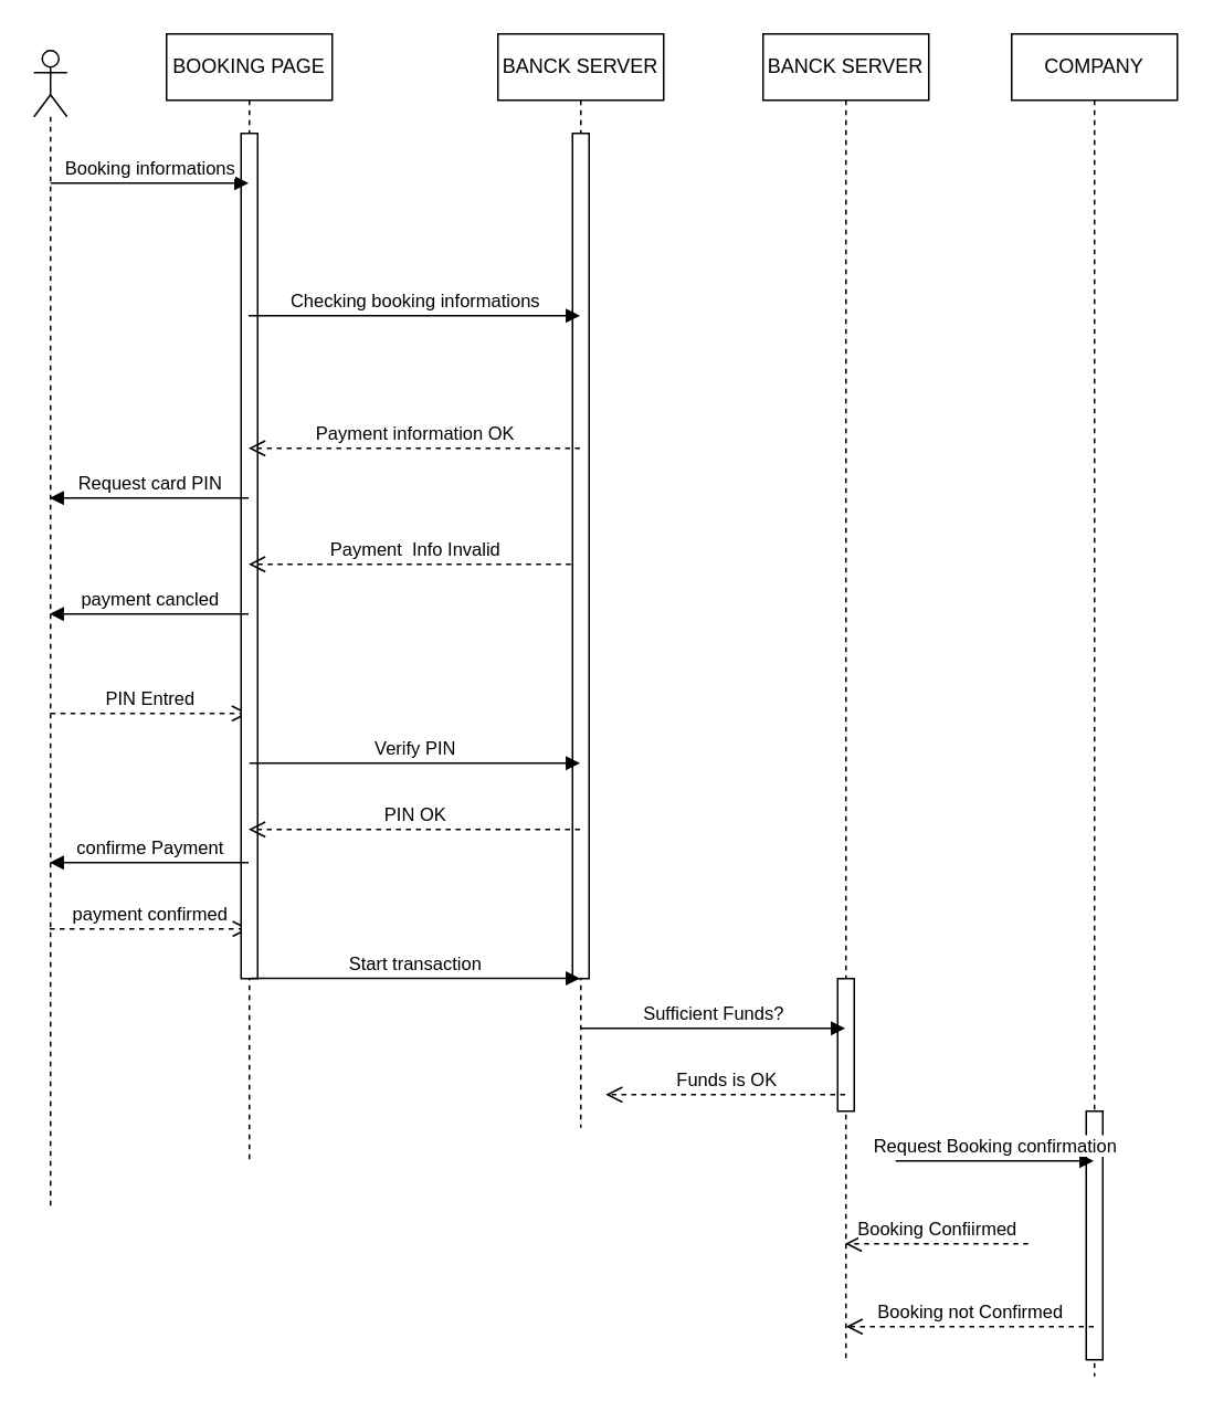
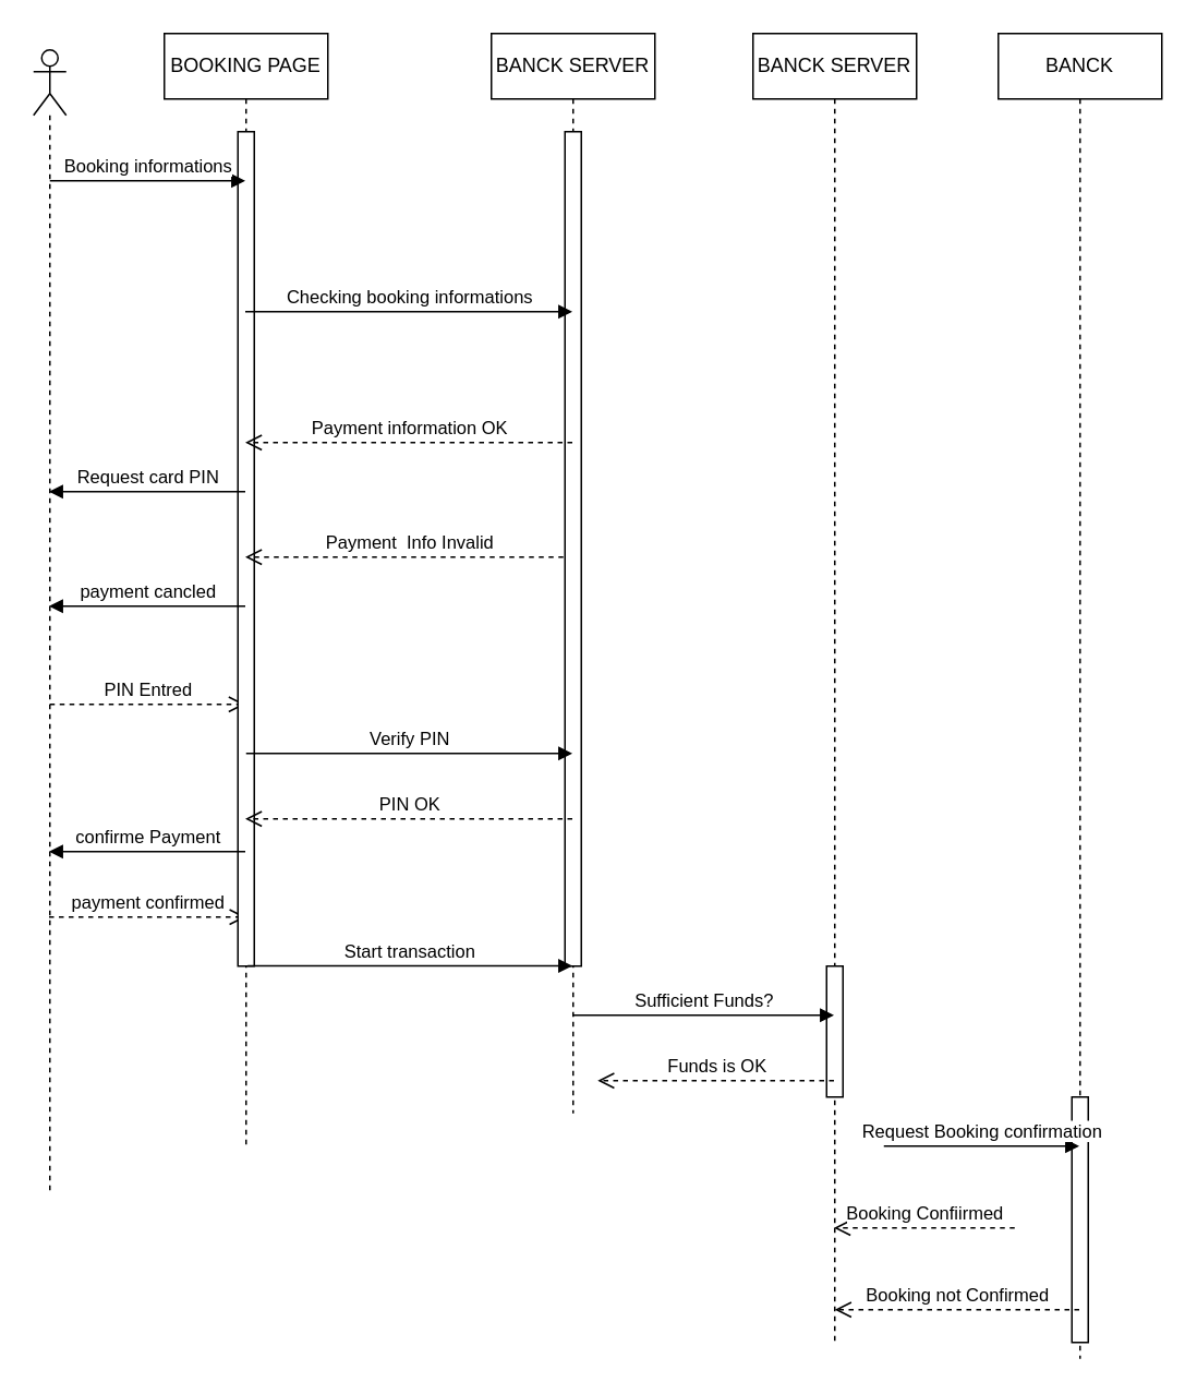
  <mxCell id="0" />
  <mxCell id="1" parent="0" />
  <mxCell id="2" value="BOOKING PAGE" style="shape=umlLifeline;perimeter=lifelinePerimeter;whiteSpace=wrap;html=1;container=1;collapsible=0;recursiveResize=0;outlineConnect=0;" vertex="1" parent="1"><mxGeometry x="100" y="20" width="100" height="680" as="geometry" /></mxCell>
  <mxCell id="3" value="PIN Entred" style="html=1;verticalAlign=bottom;endArrow=open;dashed=1;endSize=8;rounded=0;" edge="1" parent="2" target="2"><mxGeometry relative="1" as="geometry"><mxPoint x="-70" y="410" as="sourcePoint" /><mxPoint x="10" y="410" as="targetPoint" /></mxGeometry></mxCell>
  <mxCell id="4" value="payment confirmed" style="html=1;verticalAlign=bottom;endArrow=open;dashed=1;endSize=8;rounded=0;" edge="1" parent="2" source="6"><mxGeometry relative="1" as="geometry"><mxPoint x="-30" y="540" as="sourcePoint" /><mxPoint x="50" y="540" as="targetPoint" /></mxGeometry></mxCell>
  <mxCell id="5" value="" style="html=1;points=[];perimeter=orthogonalPerimeter;" vertex="1" parent="2"><mxGeometry x="45" y="60" width="10" height="510" as="geometry" /></mxCell>
  <mxCell id="6" value="" style="shape=umlLifeline;participant=umlActor;perimeter=lifelinePerimeter;whiteSpace=wrap;html=1;container=1;collapsible=0;recursiveResize=0;verticalAlign=top;spacingTop=36;outlineConnect=0;" vertex="1" parent="1"><mxGeometry x="20" y="30" width="20" height="700" as="geometry" /></mxCell>
  <mxCell id="7" value="BANCK SERVER" style="shape=umlLifeline;perimeter=lifelinePerimeter;whiteSpace=wrap;html=1;container=1;collapsible=0;recursiveResize=0;outlineConnect=0;" vertex="1" parent="1"><mxGeometry x="300" y="20" width="100" height="660" as="geometry" /></mxCell>
  <mxCell id="8" value="Payment&amp;nbsp; Info Invalid" style="html=1;verticalAlign=bottom;endArrow=open;dashed=1;endSize=8;rounded=0;" edge="1" parent="7" target="2"><mxGeometry relative="1" as="geometry"><mxPoint x="50" y="320" as="sourcePoint" /><mxPoint x="-30" y="320" as="targetPoint" /></mxGeometry></mxCell>
  <mxCell id="9" value="" style="html=1;points=[];perimeter=orthogonalPerimeter;" vertex="1" parent="7"><mxGeometry x="45" y="60" width="10" height="510" as="geometry" /></mxCell>
- <mxCell id="10" value="COMPANY" style="shape=umlLifeline;perimeter=lifelinePerimeter;whiteSpace=wrap;html=1;container=1;collapsible=0;recursiveResize=0;outlineConnect=0;" vertex="1" parent="1"><mxGeometry x="610" y="20" width="100" height="810" as="geometry" /></mxCell>
+ <mxCell id="10" value="BANCK" style="shape=umlLifeline;perimeter=lifelinePerimeter;whiteSpace=wrap;html=1;container=1;collapsible=0;recursiveResize=0;outlineConnect=0;" vertex="1" parent="1"><mxGeometry x="610" y="20" width="100" height="810" as="geometry" /></mxCell>
  <mxCell id="11" value="" style="html=1;points=[];perimeter=orthogonalPerimeter;" vertex="1" parent="10"><mxGeometry x="45" y="650" width="10" height="150" as="geometry" /></mxCell>
  <mxCell id="12" value="Booking informations" style="html=1;verticalAlign=bottom;endArrow=block;rounded=0;" edge="1" parent="1" target="2"><mxGeometry width="80" relative="1" as="geometry"><mxPoint x="30" y="110" as="sourcePoint" /><mxPoint x="110" y="110" as="targetPoint" /></mxGeometry></mxCell>
  <mxCell id="13" value="Checking booking informations" style="html=1;verticalAlign=bottom;endArrow=block;rounded=0;" edge="1" parent="1" source="2" target="7"><mxGeometry width="80" relative="1" as="geometry"><mxPoint x="220" y="210" as="sourcePoint" /><mxPoint x="300" y="210" as="targetPoint" /><Array as="points"><mxPoint x="240" y="190" /></Array></mxGeometry></mxCell>
  <mxCell id="14" value="Payment information OK" style="html=1;verticalAlign=bottom;endArrow=open;dashed=1;endSize=8;rounded=0;" edge="1" parent="1" source="7" target="2"><mxGeometry relative="1" as="geometry"><mxPoint x="290" y="260" as="sourcePoint" /><mxPoint x="220" y="260" as="targetPoint" /><Array as="points"><mxPoint x="240" y="270" /><mxPoint x="170" y="270" /></Array></mxGeometry></mxCell>
  <mxCell id="15" value="BANCK SERVER" style="shape=umlLifeline;perimeter=lifelinePerimeter;whiteSpace=wrap;html=1;container=1;collapsible=0;recursiveResize=0;outlineConnect=0;" vertex="1" parent="1"><mxGeometry x="460" y="20" width="100" height="800" as="geometry" /></mxCell>
  <mxCell id="16" value="Booking Confiirmed" style="html=1;verticalAlign=bottom;endArrow=open;dashed=1;endSize=8;rounded=0;" edge="1" parent="15" target="15"><mxGeometry relative="1" as="geometry"><mxPoint x="160" y="730" as="sourcePoint" /><mxPoint x="80" y="730" as="targetPoint" /></mxGeometry></mxCell>
  <mxCell id="17" value="Booking not Confirmed" style="html=1;verticalAlign=bottom;endArrow=open;dashed=1;endSize=8;rounded=0;" edge="1" parent="15" source="10"><mxGeometry relative="1" as="geometry"><mxPoint x="130" y="780" as="sourcePoint" /><mxPoint x="50" y="780" as="targetPoint" /></mxGeometry></mxCell>
  <mxCell id="18" value="" style="html=1;points=[];perimeter=orthogonalPerimeter;" vertex="1" parent="15"><mxGeometry x="45" y="570" width="10" height="80" as="geometry" /></mxCell>
  <mxCell id="19" value="Request card PIN" style="html=1;verticalAlign=bottom;endArrow=block;rounded=0;" edge="1" parent="1" source="2" target="6"><mxGeometry width="80" relative="1" as="geometry"><mxPoint x="140" y="294.5" as="sourcePoint" /><mxPoint x="60" y="294.5" as="targetPoint" /><Array as="points"><mxPoint x="80" y="300" /></Array></mxGeometry></mxCell>
  <mxCell id="20" value="payment cancled" style="html=1;verticalAlign=bottom;endArrow=block;rounded=0;" edge="1" parent="1" source="2" target="6"><mxGeometry width="80" relative="1" as="geometry"><mxPoint x="140" y="370" as="sourcePoint" /><mxPoint x="60" y="370" as="targetPoint" /><Array as="points"><mxPoint x="100" y="370" /></Array></mxGeometry></mxCell>
  <mxCell id="21" value="Verify PIN" style="html=1;verticalAlign=bottom;endArrow=block;rounded=0;" edge="1" parent="1" target="7"><mxGeometry width="80" relative="1" as="geometry"><mxPoint x="150" y="460" as="sourcePoint" /><mxPoint x="310" y="460" as="targetPoint" /></mxGeometry></mxCell>
  <mxCell id="22" value="PIN OK" style="html=1;verticalAlign=bottom;endArrow=open;dashed=1;endSize=8;rounded=0;" edge="1" parent="1" source="7" target="2"><mxGeometry relative="1" as="geometry"><mxPoint x="300" y="500" as="sourcePoint" /><mxPoint x="220" y="500" as="targetPoint" /><Array as="points"><mxPoint x="290" y="500" /></Array></mxGeometry></mxCell>
  <mxCell id="23" value="confirme Payment" style="html=1;verticalAlign=bottom;endArrow=block;rounded=0;" edge="1" parent="1" source="2" target="6"><mxGeometry width="80" relative="1" as="geometry"><mxPoint x="130" y="520" as="sourcePoint" /><mxPoint x="50" y="520" as="targetPoint" /><Array as="points"><mxPoint x="120" y="520" /><mxPoint x="80" y="520" /></Array></mxGeometry></mxCell>
  <mxCell id="24" value="Start transaction" style="html=1;verticalAlign=bottom;endArrow=block;rounded=0;exitX=0.51;exitY=0.838;exitDx=0;exitDy=0;exitPerimeter=0;" edge="1" parent="1" source="2" target="7"><mxGeometry width="80" relative="1" as="geometry"><mxPoint x="200" y="590" as="sourcePoint" /><mxPoint x="280" y="590" as="targetPoint" /></mxGeometry></mxCell>
  <mxCell id="25" value="Sufficient Funds?" style="html=1;verticalAlign=bottom;endArrow=block;rounded=0;" edge="1" parent="1" source="7" target="15"><mxGeometry width="80" relative="1" as="geometry"><mxPoint x="365" y="620" as="sourcePoint" /><mxPoint x="445" y="620" as="targetPoint" /><Array as="points"><mxPoint x="405" y="620" /><mxPoint x="415" y="620" /></Array></mxGeometry></mxCell>
  <mxCell id="26" value="Funds is OK" style="html=1;verticalAlign=bottom;endArrow=open;dashed=1;endSize=8;rounded=0;" edge="1" parent="1" source="15"><mxGeometry relative="1" as="geometry"><mxPoint x="445" y="660" as="sourcePoint" /><mxPoint x="365" y="660" as="targetPoint" /></mxGeometry></mxCell>
  <mxCell id="27" value="Request Booking confirmation" style="html=1;verticalAlign=bottom;endArrow=block;rounded=0;" edge="1" parent="1" target="10"><mxGeometry width="80" relative="1" as="geometry"><mxPoint x="540" y="700" as="sourcePoint" /><mxPoint x="620" y="700" as="targetPoint" /></mxGeometry></mxCell>
